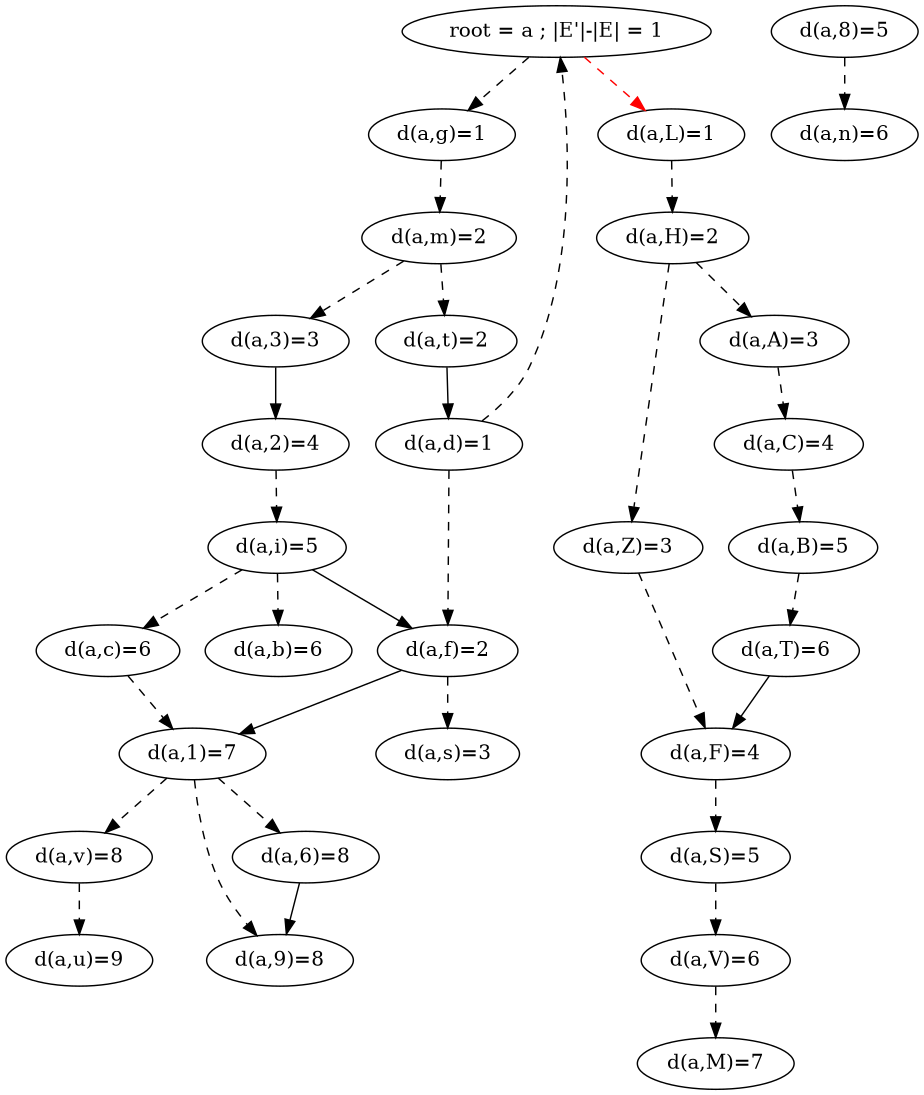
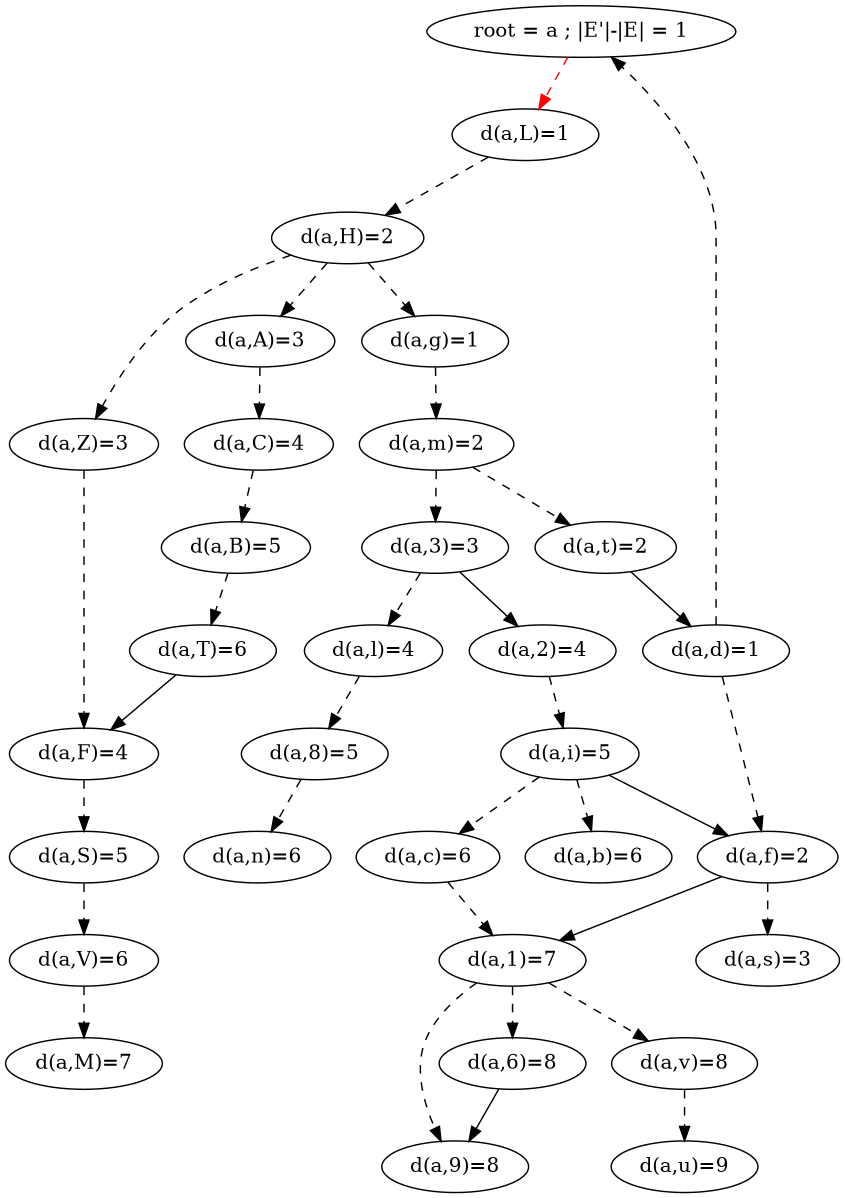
  digraph {
    edge [style=dashed]
    n1 [label="root = a ; |E'|-|E| = 1"]
    n2 [label="d(a,g)=1"]
    n3 [label="d(a,L)=1"]
    n4 [label="d(a,d)=1"]
    n5 [label="d(a,f)=2"]
    n6 [label="d(a,m)=2"]
    n7 [label="d(a,H)=2"]
    n8 [label="d(a,s)=3"]
    n9 [label="d(a,1)=7"]
    n10 [label="d(a,t)=2"]
    n11 [label="d(a,3)=3"]
    n12 [label="d(a,Z)=3"]
    n13 [label="d(a,A)=3"]
+   n14 [label="d(a,l)=4"]
    n15 [label="d(a,2)=4"]
    n16 [label="d(a,F)=4"]
    n17 [label="d(a,C)=4"]
    n18 [label="d(a,8)=5"]
    n19 [label="d(a,i)=5"]
    n20 [label="d(a,S)=5"]
    n21 [label="d(a,B)=5"]
    n22 [label="d(a,n)=6"]
    n23 [label="d(a,c)=6"]
    n24 [label="d(a,b)=6"]
    n25 [label="d(a,V)=6"]
    n26 [label="d(a,T)=6"]
    n27 [label="d(a,M)=7"]
    n28 [label="d(a,6)=8"]
    n29 [label="d(a,9)=8"]
    n30 [label="d(a,v)=8"]
    n31 [label="d(a,u)=9"]
-   n1 -> n2
+   n7 -> n2
    n1 -> n3 [color=red]
    n2 -> n6
    n3 -> n7
    n4 -> n1
    n4 -> n5
    n5 -> n8
    n5 -> n9 [style=""]
    n6 -> n10
    n6 -> n11
    n7 -> n12
    n7 -> n13
    n9 -> n28
    n9 -> n29
    n9 -> n30
    n10 -> n4 [style=""]
+   n11 -> n14
    n11 -> n15 [style=solid]
    n12 -> n16
    n13 -> n17
+   n14 -> n18
    n15 -> n19
    n16 -> n20
    n17 -> n21
    n18 -> n22
    n19 -> n5 [style=""]
    n19 -> n23
    n19 -> n24
    n20 -> n25
    n21 -> n26
    n23 -> n9
    n25 -> n27
    n26 -> n16 [style=""]
    n28 -> n29 [style=""]
    n30 -> n31
  }
